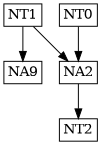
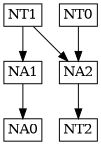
  digraph {
    rankdir=TB
    node [margin=0.05 shape=rectangle style=argument]
    edge [lblstyle="xshift=-6" style=attack]
+   NA0 [height=0 texlbl="\begin{tabular}{c}2 \\\hline -5\end{tabular}" width=0]
    NT2 [height=0 texlbl=5 width=0]
-   NA1 [height=0 texlbl="\begin{tabular}{c}1 \\3 \\-4 \\\hline 2\end{tabular}" width=0 label=NA9]
+   NA1 [height=0 texlbl="\begin{tabular}{c}1 \\3 \\-4 \\\hline 2\end{tabular}" width=0]
    NA2 [height=0 texlbl="\begin{tabular}{c}-3 \\-1 \\\hline 5\end{tabular}" width=0]
    NT0 [height=0 texlbl=1 width=0]
    NT1 [height=0 texlbl=3 width=0]
+   NA1 -> NA0 [style=support]
    NA2 -> NT2 [style=support]
    NT0 -> NA2
    NT1 -> NA1
    NT1 -> NA2
  }
